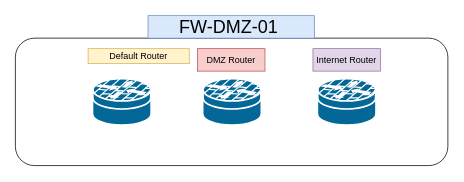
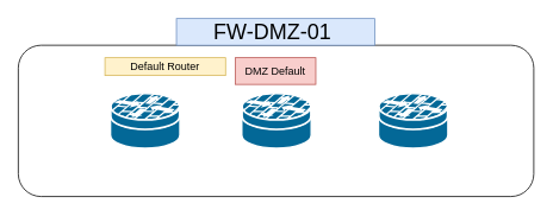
  <mxCell id="0" />
  <mxCell id="1" parent="0" />
  <mxCell id="2" value="" style="rounded=1;whiteSpace=wrap;html=1;" vertex="1" parent="1"><mxGeometry x="20" y="50" width="577" height="170" as="geometry" /></mxCell>
  <mxCell id="3" value="" style="shape=mxgraph.cisco.security.router_firewall;sketch=0;html=1;pointerEvents=1;dashed=0;fillColor=#036897;strokeColor=#ffffff;strokeWidth=2;verticalLabelPosition=bottom;verticalAlign=top;align=center;outlineConnect=0;" vertex="1" parent="1"><mxGeometry x="123" y="104" width="78" height="62" as="geometry" /></mxCell>
  <mxCell id="4" value="FW-DMZ-01&amp;nbsp;" style="text;html=1;align=center;verticalAlign=middle;whiteSpace=wrap;rounded=0;fontSize=24;fillColor=#dae8fc;strokeColor=#6c8ebf;" vertex="1" parent="1"><mxGeometry x="197" y="20" width="222" height="30" as="geometry" /></mxCell>
  <mxCell id="5" value="" style="shape=mxgraph.cisco.security.router_firewall;sketch=0;html=1;pointerEvents=1;dashed=0;fillColor=#036897;strokeColor=#ffffff;strokeWidth=2;verticalLabelPosition=bottom;verticalAlign=top;align=center;outlineConnect=0;" vertex="1" parent="1"><mxGeometry x="270" y="104" width="78" height="62" as="geometry" /></mxCell>
- <mxCell id="6" value="DMZ Router" style="text;html=1;align=center;verticalAlign=middle;whiteSpace=wrap;rounded=0;fillColor=#f8cecc;strokeColor=#b85450;" vertex="1" parent="1"><mxGeometry x="263" y="64" width="90" height="30" as="geometry" /></mxCell>
+ <mxCell id="6" value="DMZ Default" style="text;html=1;align=center;verticalAlign=middle;whiteSpace=wrap;rounded=0;fillColor=#f8cecc;strokeColor=#b85450;" vertex="1" parent="1"><mxGeometry x="263" y="64" width="90" height="30" as="geometry" /></mxCell>
  <mxCell id="7" value="" style="shape=mxgraph.cisco.security.router_firewall;sketch=0;html=1;pointerEvents=1;dashed=0;fillColor=#036897;strokeColor=#ffffff;strokeWidth=2;verticalLabelPosition=bottom;verticalAlign=top;align=center;outlineConnect=0;" vertex="1" parent="1"><mxGeometry x="423" y="104" width="78" height="62" as="geometry" /></mxCell>
- <mxCell id="8" value="Internet Router" style="text;html=1;align=center;verticalAlign=middle;whiteSpace=wrap;rounded=0;fillColor=#e1d5e7;strokeColor=#9673a6;" vertex="1" parent="1"><mxGeometry x="417" y="64" width="90" height="30" as="geometry" /></mxCell>
  <mxCell id="9" value="Default Router" style="text;html=1;align=center;verticalAlign=middle;whiteSpace=wrap;rounded=0;fillColor=#fff2cc;strokeColor=#d6b656;" vertex="1" parent="1"><mxGeometry x="117" y="64" width="135" height="20" as="geometry" /></mxCell>
